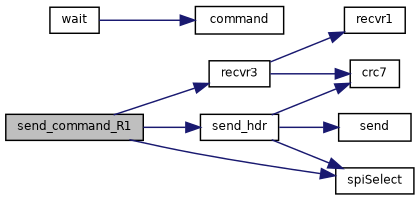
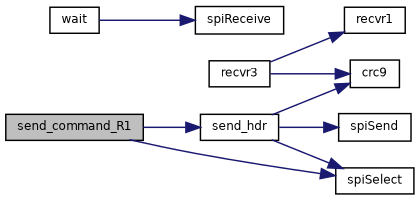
  digraph {
    rankdir=LR
    node [color=black fontname=Helvetica fontsize=8 shape=record]
    edge [color=midnightblue fontname=Helvetica fontsize=8 labelfontname=Helvetica labelfontsize=8 style=solid]
    n1 [fillcolor=grey75 fontcolor=black height=0.2 label=send_command_R1 style=filled width=0.4]
    n2 [height=0.2 label=recvr3 width=0.4]
    n3 [height=0.2 label=send_hdr width=0.4]
    n4 [height=0.2 label=spiSelect width=0.4]
    n5 [height=0.2 label=recvr1 width=0.4]
-   n6 [height=0.2 label=crc7 width=0.4]
-   n7 [height=0.2 label=send width=0.4]
-   n8 [height=0.2 label=command width=0.4]
+   n6 [height=0.2 label=crc9 width=0.4]
+   n7 [height=0.2 label=spiSend width=0.4]
+   n8 [height=0.2 label=spiReceive width=0.4]
    n9 [height=0.2 label=wait width=0.4]
-   n1 -> n2
    n1 -> n3
    n1 -> n4
    n2 -> n5
    n2 -> n6
    n3 -> n4
    n3 -> n6
    n3 -> n7
    n9 -> n8
  }
